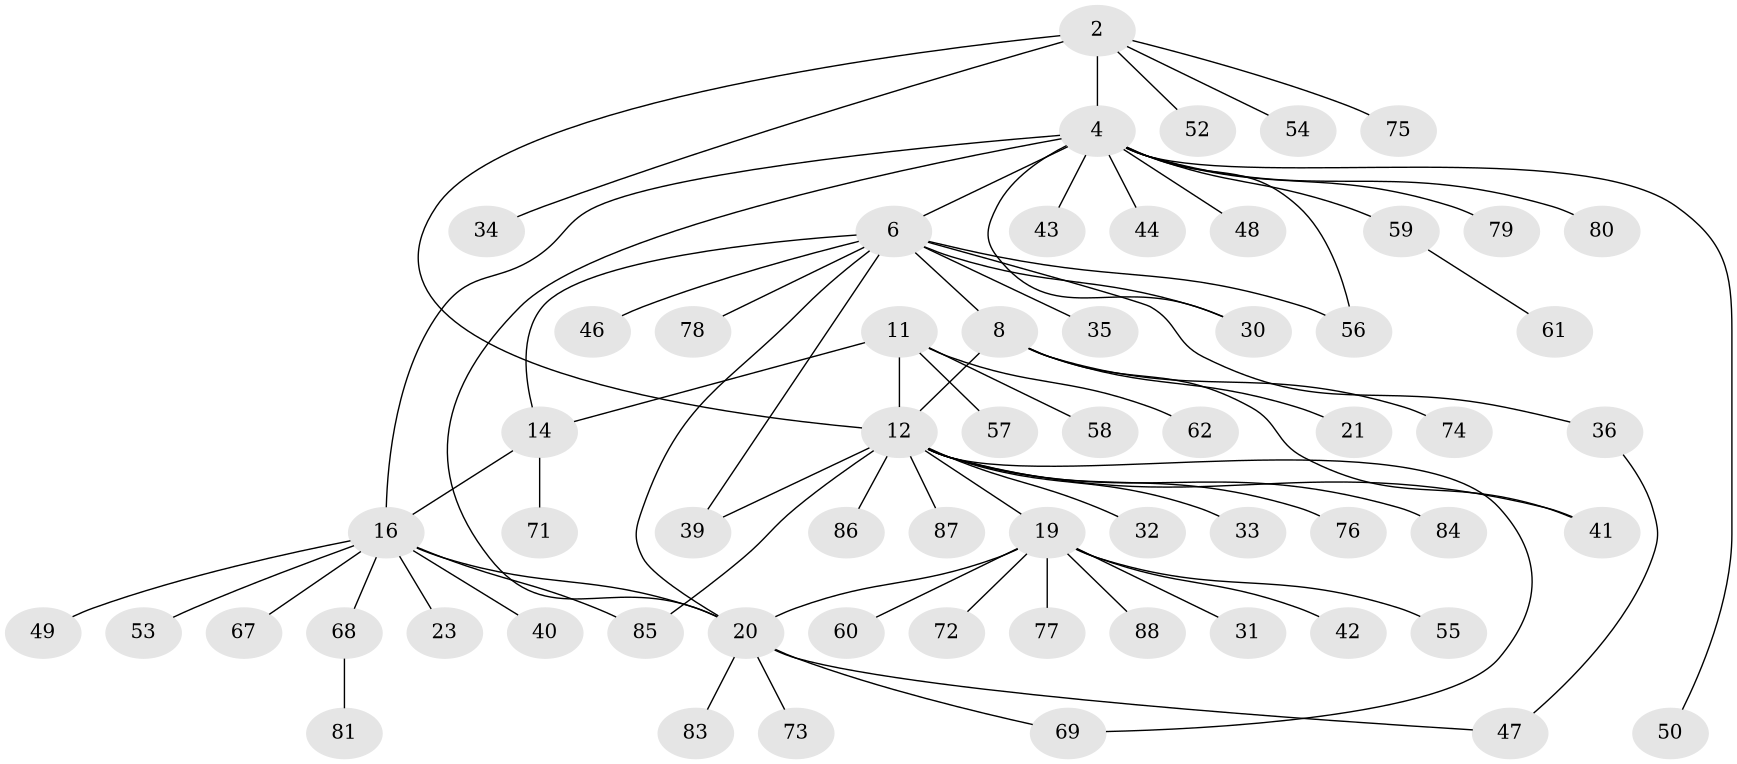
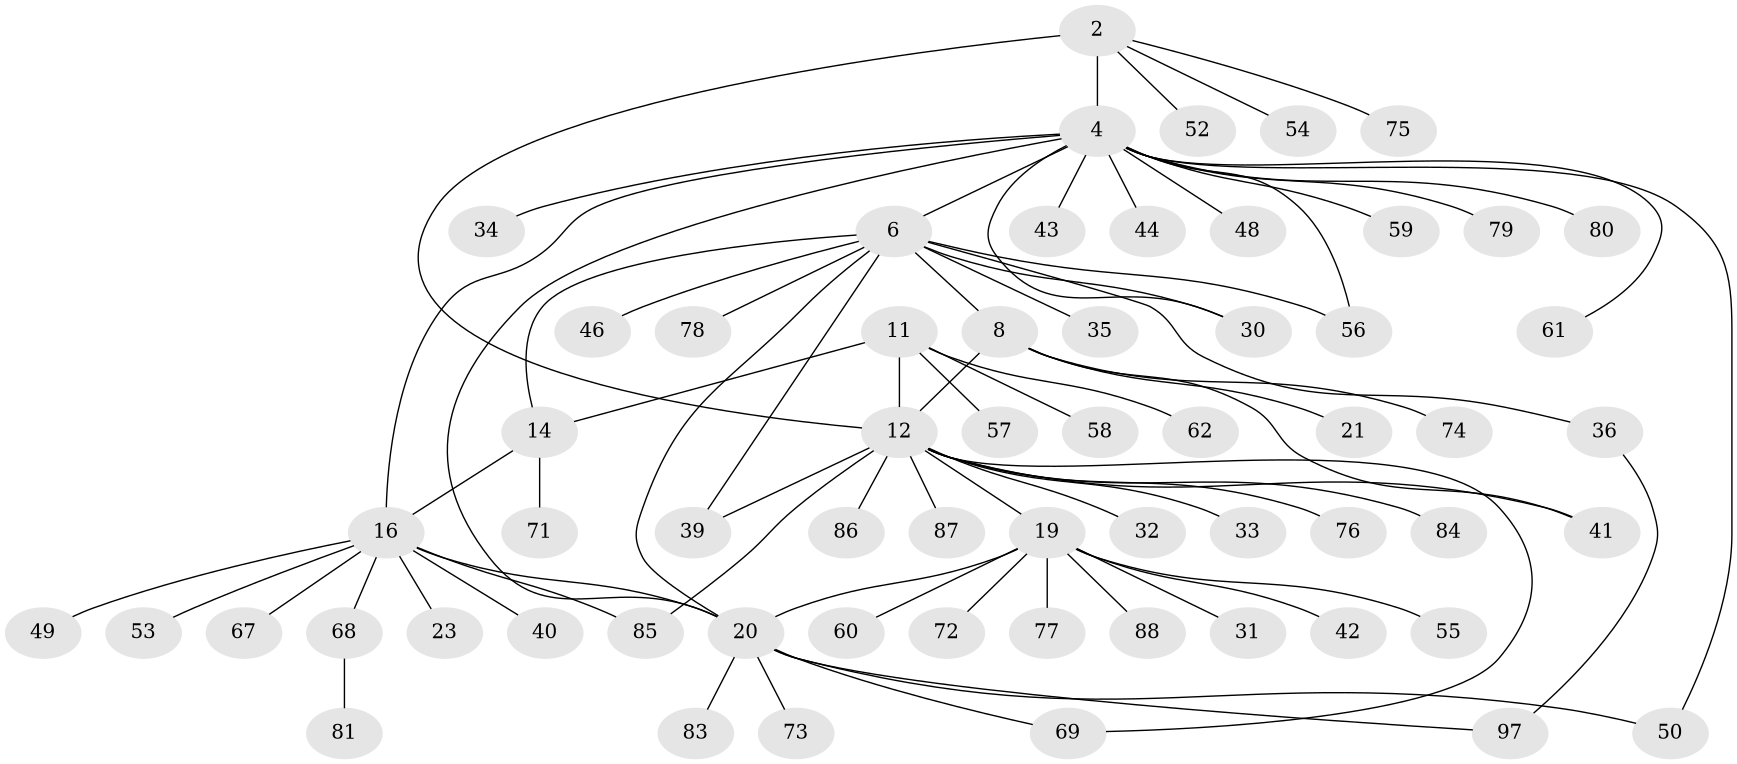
  graph {
    node [color=gray90 style=filled]
    2 [super="+1"]
    4 [super="+3"]
    12 [super="+9"]
    52
    54
    75
    6 [super="+5"]
    16 [super="+15"]
    20 [super="+18"]
    30
    34
    43
    44
    48
    50
    56
    59
    61
    79
    80
    39
    41
    19 [super="+17"]
    32
    33
    69 [super="+22"]
    76
    84
    85 [super="+82"]
    86
    87
    8 [super="+7"]
    14 [super="+13"]
    35
    36
    46 [super="+25"]
    78 [super="+63"]
    23
    40
    49
    53
    67 [super="+65"]
    68 [super="+66"]
-   47 [super="+28"]
+   47 [super="+28" label=97]
    73
    83 [super="+37"]
    21
    74 [super="+45"]
    71 [super="+27"]
    11 [super="+10"]
    57
    58
    62 [super="+38"]
    31
    42
    55
    60
    72 [super="+29+51"]
    77
    88
    81
    2 -- 4 [weight=4]
    2 -- 12
    2 -- 52
    2 -- 54
    2 -- 75
    4 -- 6
    4 -- 16
    4 -- 20
    4 -- 30
-   2 -- 34
+   4 -- 34
    4 -- 43
    4 -- 44
    4 -- 48
    4 -- 50
    4 -- 56
    4 -- 59
-   59 -- 61
+   4 -- 61
    4 -- 79
    4 -- 80
    12 -- 39
    12 -- 41
    12 -- 19
    12 -- 32
    12 -- 33
    12 -- 69
    12 -- 76
    12 -- 84
    12 -- 85
    12 -- 86
    12 -- 87
    6 -- 20
    6 -- 30
    6 -- 56
    6 -- 39
    6 -- 8 [weight=4]
    6 -- 14
    6 -- 35
    6 -- 36
    6 -- 46
    6 -- 78
    16 -- 20
    16 -- 85
    16 -- 23
    16 -- 40
    16 -- 49
    16 -- 53
    16 -- 67
    16 -- 68
+   20 -- 50
    20 -- 69
    20 -- 47
    20 -- 73
    20 -- 83
    19 -- 20 [weight=4]
    19 -- 31
    19 -- 42
    19 -- 55
    19 -- 60
    19 -- 72
    19 -- 77
    19 -- 88
    8 -- 12
    8 -- 41
    8 -- 21
    8 -- 74
    14 -- 16 [weight=4]
    14 -- 71
    36 -- 47
    68 -- 81
    11 -- 12 [weight=4]
    11 -- 14
    11 -- 57
    11 -- 58
    11 -- 62
  }
